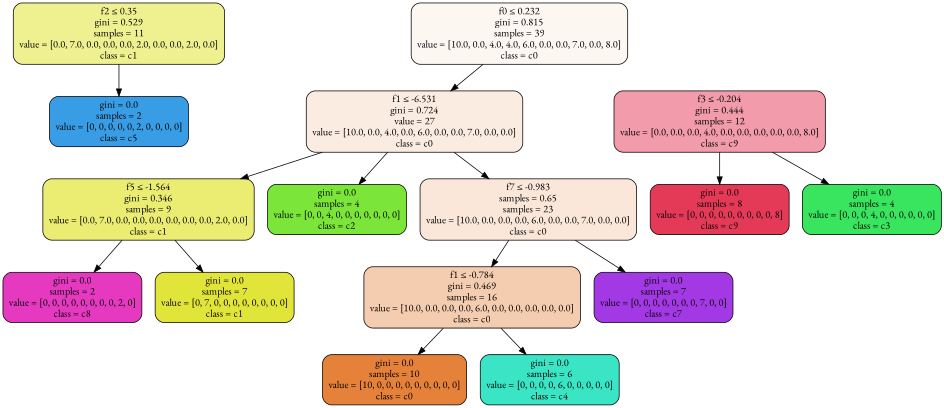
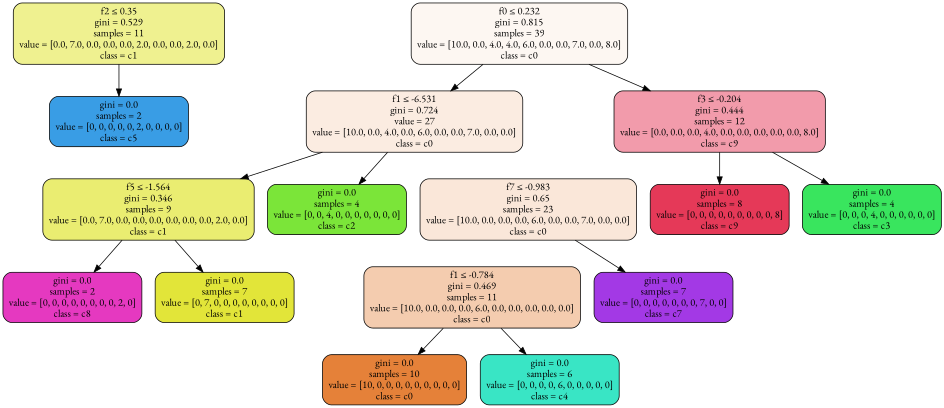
  digraph {
    fontname="EB Garamond"
    node [color=black fontname="EB Garamond" shape=box style="filled, rounded"]
    edge [fontname="EB Garamond"]
    n1 [fillcolor="#e2e5398e" label=<f2 &le; 0.35<br/>gini = 0.529<br/>samples = 11<br/>value = [0.0, 7.0, 0.0, 0.0, 0.0, 2.0, 0.0, 0.0, 2.0, 0.0]<br/>class = c1>]
    n2 [fillcolor="#399de5ff" label=<gini = 0.0<br/>samples = 2<br/>value = [0, 0, 0, 0, 0, 2, 0, 0, 0, 0]<br/>class = c5>]
    n3 [fillcolor="#e5813910" label=<f0 &le; 0.232<br/>gini = 0.815<br/>samples = 39<br/>value = [10.0, 0.0, 4.0, 4.0, 6.0, 0.0, 0.0, 7.0, 0.0, 8.0]<br/>class = c0>]
    n4 [fillcolor="#e5813926" label=<f1 &le; -6.531<br/>gini = 0.724<br/>value = 27<br/>value = [10.0, 0.0, 4.0, 0.0, 6.0, 0.0, 0.0, 7.0, 0.0, 0.0]<br/>class = c0>]
    n5 [fillcolor="#e5395880" label=<f3 &le; -0.204<br/>gini = 0.444<br/>samples = 12<br/>value = [0.0, 0.0, 0.0, 4.0, 0.0, 0.0, 0.0, 0.0, 0.0, 8.0]<br/>class = c9>]
    n6 [fillcolor="#e2e539b6" label=<f5 &le; -1.564<br/>gini = 0.346<br/>samples = 9<br/>value = [0.0, 7.0, 0.0, 0.0, 0.0, 0.0, 0.0, 0.0, 2.0, 0.0]<br/>class = c1>]
    n7 [fillcolor="#e539c0ff" label=<gini = 0.0<br/>samples = 2<br/>value = [0, 0, 0, 0, 0, 0, 0, 0, 2, 0]<br/>class = c8>]
    n8 [fillcolor="#e2e539ff" label=<gini = 0.0<br/>samples = 7<br/>value = [0, 7, 0, 0, 0, 0, 0, 0, 0, 0]<br/>class = c1>]
    n9 [fillcolor="#7be539ff" label=<gini = 0.0<br/>samples = 4<br/>value = [0, 0, 4, 0, 0, 0, 0, 0, 0, 0]<br/>class = c2>]
-   n10 [fillcolor="#e5813930" label=<f7 &le; -0.983<br/>samples = 0.65<br/>samples = 23<br/>value = [10.0, 0.0, 0.0, 0.0, 6.0, 0.0, 0.0, 7.0, 0.0, 0.0]<br/>class = c0>]
+   n10 [fillcolor="#e5813930" label=<f7 &le; -0.983<br/>gini = 0.65<br/>samples = 23<br/>value = [10.0, 0.0, 0.0, 0.0, 6.0, 0.0, 0.0, 7.0, 0.0, 0.0]<br/>class = c0>]
    n11 [fillcolor="#e53958ff" label=<gini = 0.0<br/>samples = 8<br/>value = [0, 0, 0, 0, 0, 0, 0, 0, 0, 8]<br/>class = c9>]
    n12 [fillcolor="#39e55eff" label=<gini = 0.0<br/>samples = 4<br/>value = [0, 0, 0, 4, 0, 0, 0, 0, 0, 0]<br/>class = c3>]
-   n13 [fillcolor="#e5813966" label=<f1 &le; -0.784<br/>gini = 0.469<br/>samples = 16<br/>value = [10.0, 0.0, 0.0, 0.0, 6.0, 0.0, 0.0, 0.0, 0.0, 0.0]<br/>class = c0>]
+   n13 [fillcolor="#e5813966" label=<f1 &le; -0.784<br/>gini = 0.469<br/>samples = 11<br/>value = [10.0, 0.0, 0.0, 0.0, 6.0, 0.0, 0.0, 0.0, 0.0, 0.0]<br/>class = c0>]
    n14 [fillcolor="#a339e5ff" label=<gini = 0.0<br/>samples = 7<br/>value = [0, 0, 0, 0, 0, 0, 0, 7, 0, 0]<br/>class = c7>]
    n15 [fillcolor="#e58139ff" label=<gini = 0.0<br/>samples = 10<br/>value = [10, 0, 0, 0, 0, 0, 0, 0, 0, 0]<br/>class = c0>]
    n16 [fillcolor="#39e5c5ff" label=<gini = 0.0<br/>samples = 6<br/>value = [0, 0, 0, 0, 6, 0, 0, 0, 0, 0]<br/>class = c4>]
    n1 -> n2
    n3 -> n4
+   n3 -> n5
    n4 -> n6
    n4 -> n9
-   n4 -> n10
    n5 -> n11
    n5 -> n12
    n6 -> n7
    n6 -> n8
-   n10 -> n13
    n10 -> n14
    n13 -> n15
    n13 -> n16
  }
